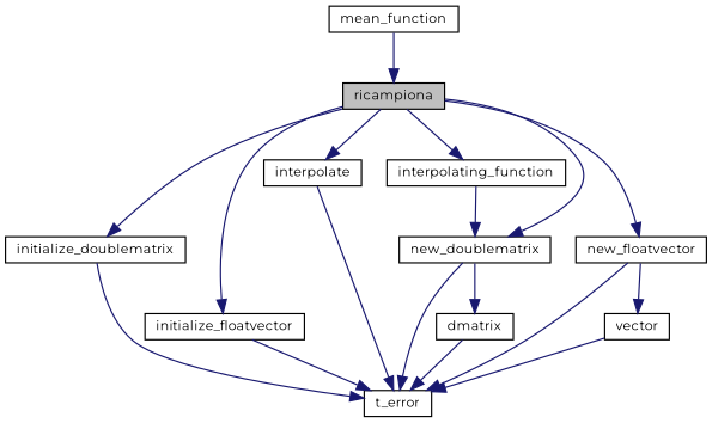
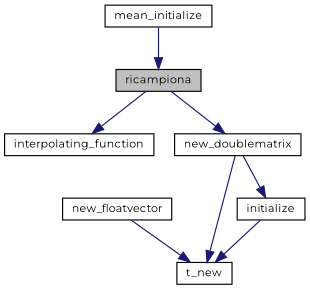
  digraph {
    fontname=Montserrat
    rankdir=TB
    node [color=black fontname=Montserrat fontsize=10 shape=record]
    edge [color=midnightblue fontname=Montserrat fontsize=10 labelfontname=FreeSans labelfontsize=10 style=solid]
    n1 [fillcolor=grey75 fontcolor=black height=0.2 label=ricampiona style=filled width=0.4]
-   n2 [height=0.2 label=initialize_doublematrix width=0.4]
-   n3 [height=0.2 label=initialize_floatvector width=0.4]
-   n4 [height=0.2 label=interpolate width=0.4]
    n5 [height=0.2 label=interpolating_function width=0.4]
    n6 [height=0.2 label=new_doublematrix width=0.4]
    n7 [height=0.2 label=new_floatvector width=0.4]
-   n8 [height=0.2 label=t_error width=0.4]
-   n9 [height=0.2 label=dmatrix width=0.4]
-   n10 [height=0.2 label=mean_function width=0.4]
-   n11 [height=0.2 label=vector width=0.4]
-   n1 -> n2
-   n1 -> n3
-   n1 -> n4
+   n8 [height=0.2 label=t_new width=0.4]
+   n9 [height=0.2 label=initialize width=0.4]
+   n10 [height=0.2 label=mean_initialize width=0.4]
    n1 -> n5
    n1 -> n6
-   n1 -> n7
-   n2 -> n8
-   n3 -> n8
-   n4 -> n8
-   n5 -> n6
    n6 -> n8
    n6 -> n9
    n7 -> n8
-   n7 -> n11
    n9 -> n8
    n10 -> n1
-   n11 -> n8
  }
